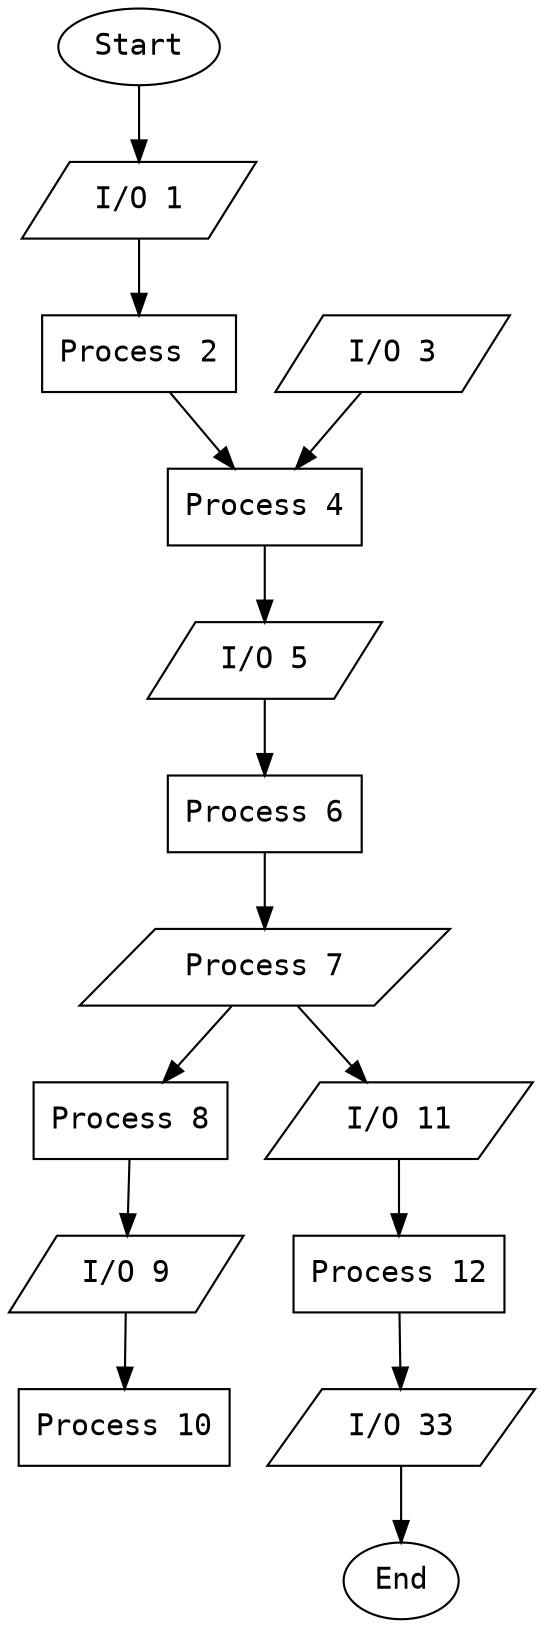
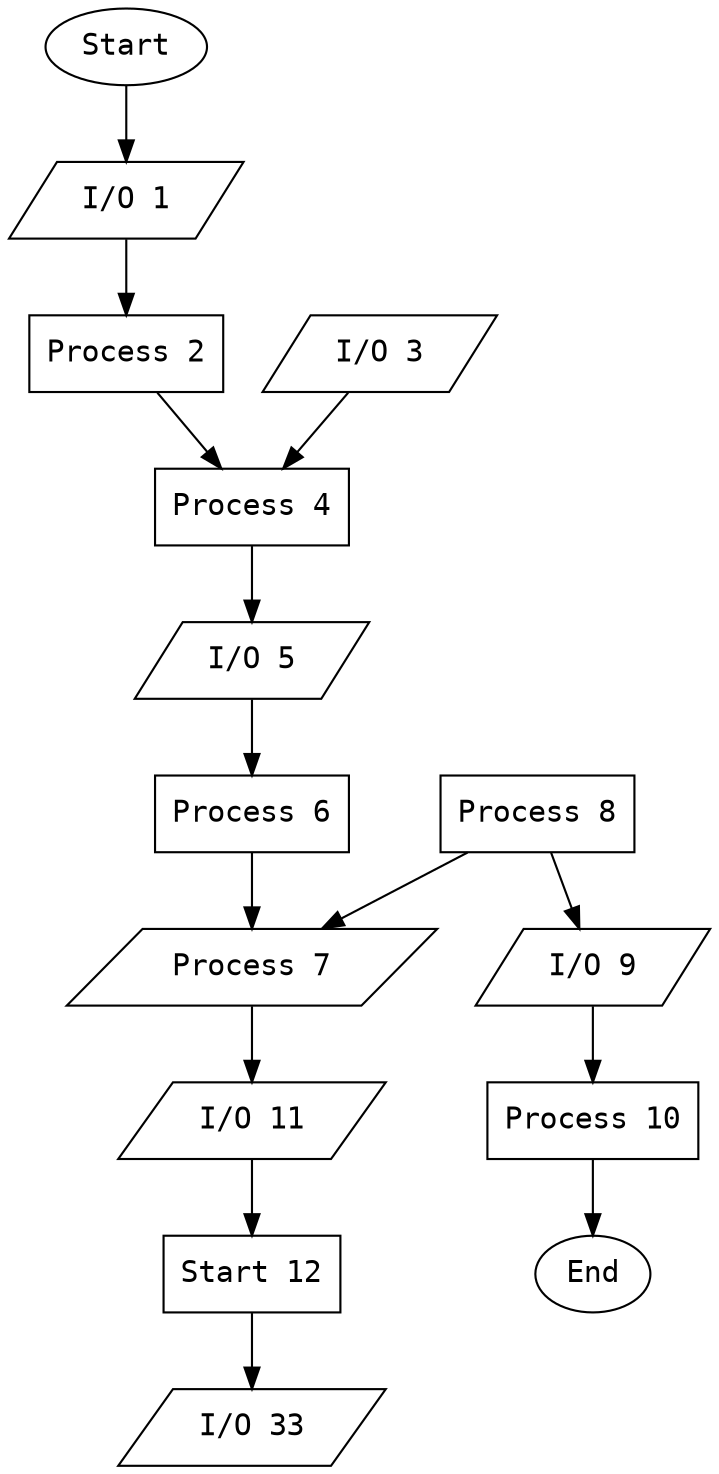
  digraph {
    fontname="DejaVu Sans Mono"
    rankdir=TB
    node [fontname="DejaVu Sans Mono" shape=parallelogram]
    edge [fontname="DejaVu Sans Mono"]
    n1 [label=Start shape=oval]
    n2 [label="I/O 1"]
    n3 [label="Process 2" shape=box]
    n4 [label="Process 4" shape=box]
    n5 [label="I/O 3"]
    n6 [label="I/O 5"]
    n7 [label="Process 6" shape=box]
    n8 [label="Process 7"]
    n9 [label="Process 8" shape=box]
    n10 [label="I/O 11"]
    n11 [label="I/O 9"]
    n12 [label="Process 10" shape=box]
-   n13 [label="Process 12" shape=box]
+   n13 [label="Start 12" shape=box]
    n14 [label="I/O 33"]
    n15 [label=End shape=oval]
    n1 -> n2
    n2 -> n3
    n3 -> n4
    n4 -> n6
    n5 -> n4
    n6 -> n7
    n7 -> n8
-   n8 -> n9
+   n9 -> n8
    n8 -> n10
    n9 -> n11
    n10 -> n13
    n11 -> n12
    n13 -> n14
-   n14 -> n15
+   n12 -> n15
  }
